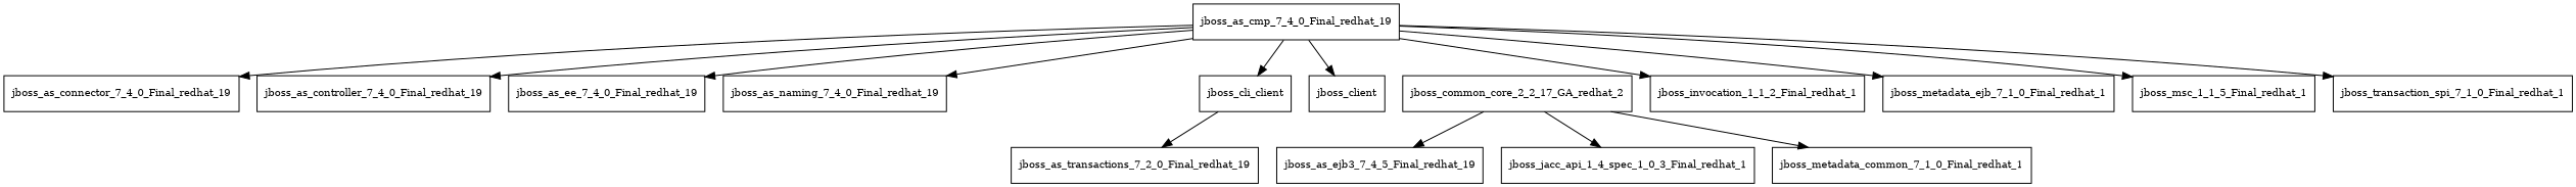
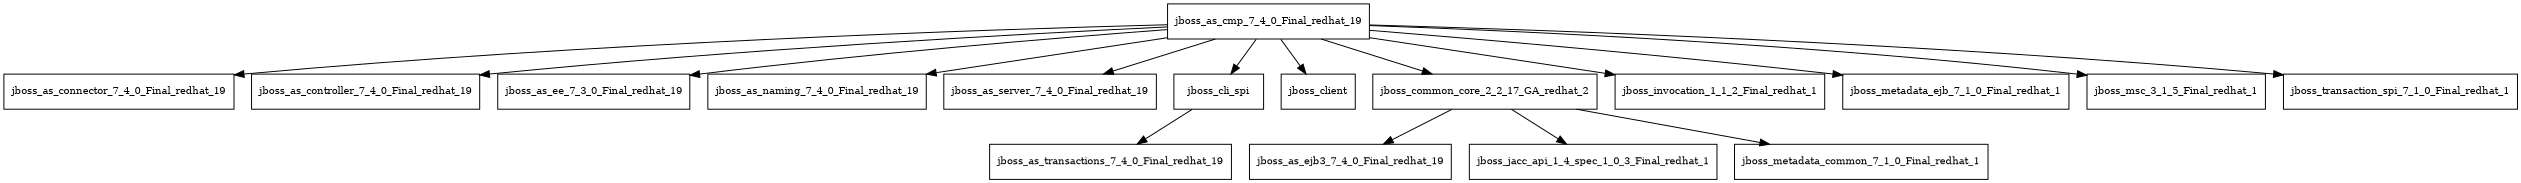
  digraph {
    node [fontsize=10.0 shape=box]
    jboss_as_cmp_7_4_0_Final_redhat_19
    jboss_as_connector_7_4_0_Final_redhat_19
    jboss_as_controller_7_4_0_Final_redhat_19
-   jboss_as_ee_7_4_0_Final_redhat_19
+   jboss_as_ee_7_4_0_Final_redhat_19 [label=jboss_as_ee_7_3_0_Final_redhat_19]
    jboss_as_naming_7_4_0_Final_redhat_19
-   jboss_cli_client
+   jboss_as_server_7_4_0_Final_redhat_19
+   jboss_cli_client [label=jboss_cli_spi]
    jboss_client
    jboss_common_core_2_2_17_GA_redhat_2
    jboss_invocation_1_1_2_Final_redhat_1
    jboss_metadata_ejb_7_1_0_Final_redhat_1
-   jboss_msc_1_1_5_Final_redhat_1
+   jboss_msc_1_1_5_Final_redhat_1 [label=jboss_msc_3_1_5_Final_redhat_1]
    jboss_transaction_spi_7_1_0_Final_redhat_1
-   jboss_as_transactions_7_4_0_Final_redhat_19 [label=jboss_as_transactions_7_2_0_Final_redhat_19]
-   jboss_as_ejb3_7_4_0_Final_redhat_19 [label=jboss_as_ejb3_7_4_5_Final_redhat_19]
+   jboss_as_transactions_7_4_0_Final_redhat_19
+   jboss_as_ejb3_7_4_0_Final_redhat_19
    jboss_jacc_api_1_4_spec_1_0_3_Final_redhat_1
    jboss_metadata_common_7_1_0_Final_redhat_1
    jboss_as_cmp_7_4_0_Final_redhat_19 -> jboss_as_connector_7_4_0_Final_redhat_19
    jboss_as_cmp_7_4_0_Final_redhat_19 -> jboss_as_controller_7_4_0_Final_redhat_19
    jboss_as_cmp_7_4_0_Final_redhat_19 -> jboss_as_ee_7_4_0_Final_redhat_19
    jboss_as_cmp_7_4_0_Final_redhat_19 -> jboss_as_naming_7_4_0_Final_redhat_19
+   jboss_as_cmp_7_4_0_Final_redhat_19 -> jboss_as_server_7_4_0_Final_redhat_19
    jboss_as_cmp_7_4_0_Final_redhat_19 -> jboss_cli_client
    jboss_as_cmp_7_4_0_Final_redhat_19 -> jboss_client
+   jboss_as_cmp_7_4_0_Final_redhat_19 -> jboss_common_core_2_2_17_GA_redhat_2
    jboss_as_cmp_7_4_0_Final_redhat_19 -> jboss_invocation_1_1_2_Final_redhat_1
    jboss_as_cmp_7_4_0_Final_redhat_19 -> jboss_metadata_ejb_7_1_0_Final_redhat_1
    jboss_as_cmp_7_4_0_Final_redhat_19 -> jboss_msc_1_1_5_Final_redhat_1
    jboss_as_cmp_7_4_0_Final_redhat_19 -> jboss_transaction_spi_7_1_0_Final_redhat_1
    jboss_cli_client -> jboss_as_transactions_7_4_0_Final_redhat_19
    jboss_common_core_2_2_17_GA_redhat_2 -> jboss_as_ejb3_7_4_0_Final_redhat_19
    jboss_common_core_2_2_17_GA_redhat_2 -> jboss_jacc_api_1_4_spec_1_0_3_Final_redhat_1
    jboss_common_core_2_2_17_GA_redhat_2 -> jboss_metadata_common_7_1_0_Final_redhat_1
  }
